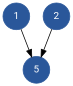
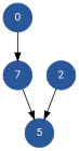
  digraph {
    fontname=Roboto
    node [color="#2A579A" fillcolor="#2A579A" fontcolor="#FFFFFF" fontname=Roboto shape=circle style=filled]
    edge [fontname=Roboto]
-   1 [width=0.5]
+   0 [width=0.5]
+   1 [width=0.5 label=7]
    n3 [label=5 width=0.5]
    2 [width=0.5]
+   0 -> 1
    1 -> n3
    2 -> n3
  }
